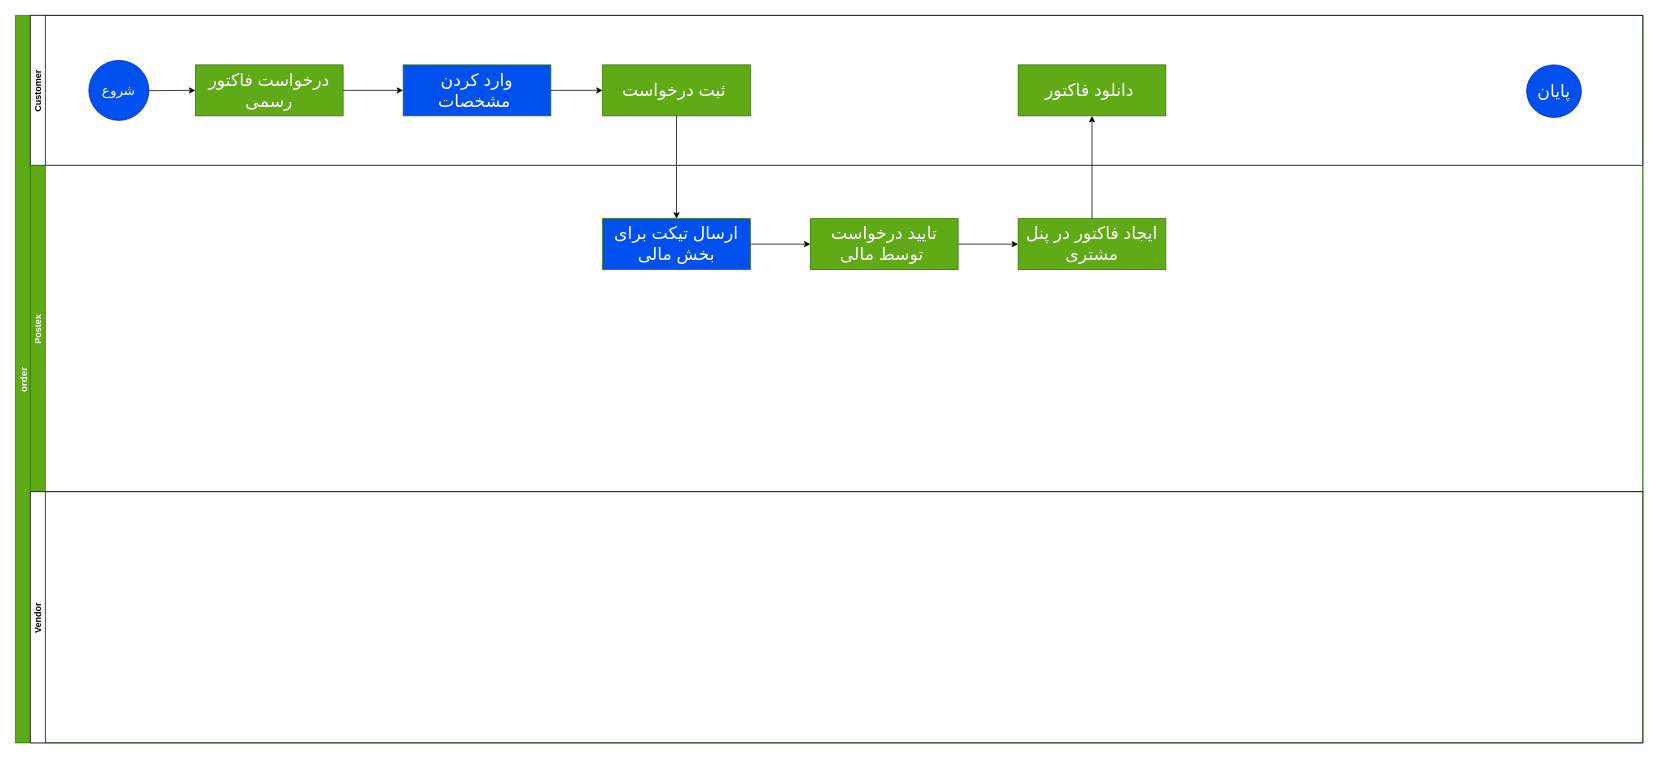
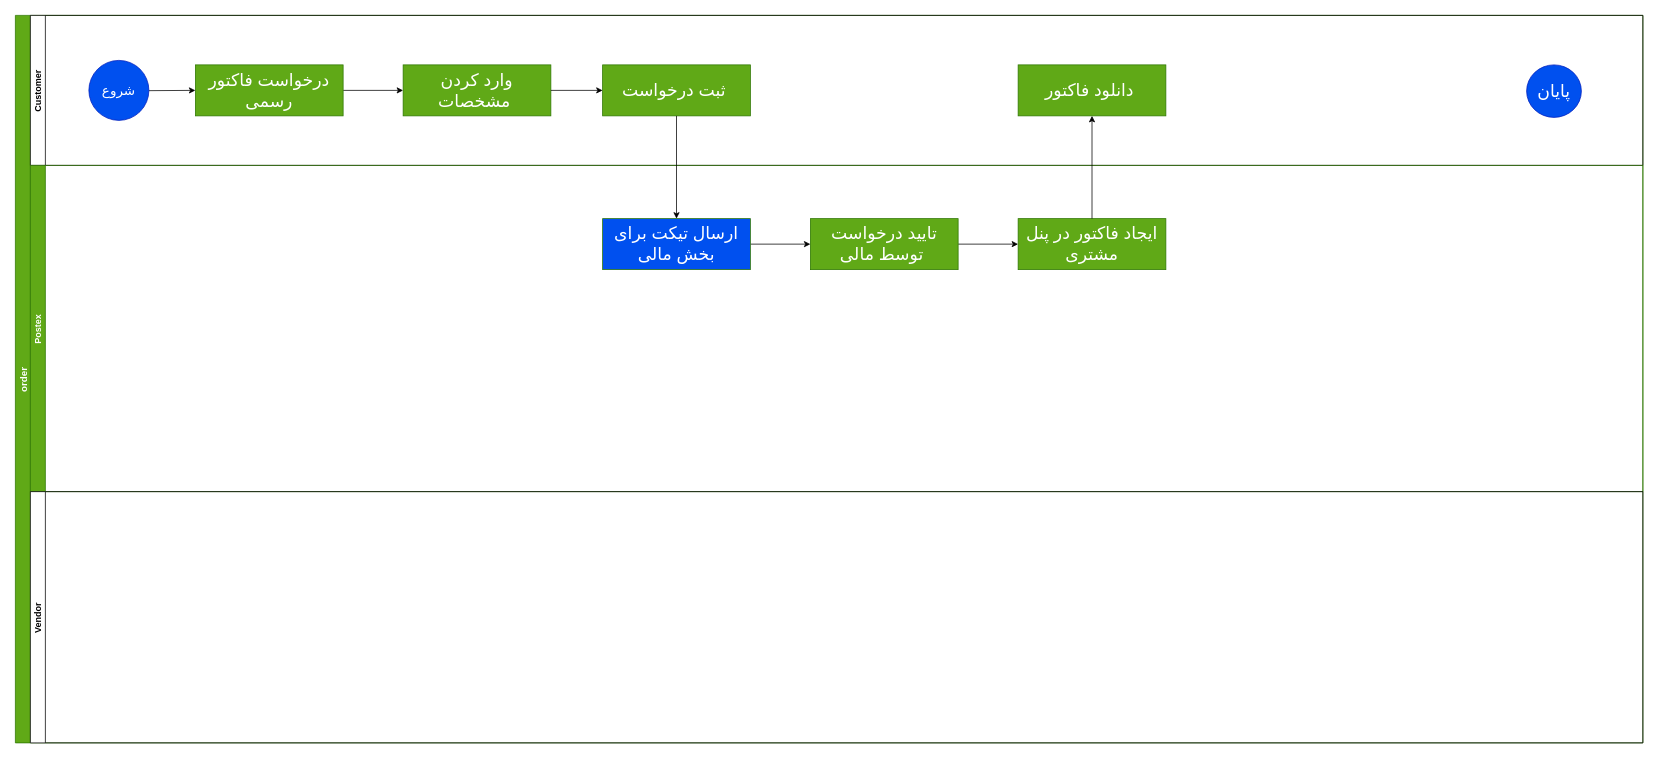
  <mxCell id="0" />
  <mxCell id="1" parent="0" />
  <mxCell id="2" value="order" style="swimlane;childLayout=stackLayout;resizeParent=1;resizeParentMax=0;horizontal=0;startSize=20;horizontalStack=0;fillColor=#60a917;strokeColor=#2D7600;fontColor=#ffffff;fontSize=13;" parent="1" vertex="1"><mxGeometry x="20" y="20" width="2170" height="970" as="geometry" /></mxCell>
  <mxCell id="3" value="Customer" style="swimlane;startSize=20;horizontal=0;" parent="2" vertex="1"><mxGeometry x="20" width="2150" height="200" as="geometry" /></mxCell>
  <mxCell id="4" value="" style="edgeStyle=none;html=1;" edge="1" parent="3" source="5" target="7"><mxGeometry relative="1" as="geometry" /></mxCell>
  <mxCell id="5" value="&lt;font style=&quot;font-size: 18px&quot;&gt;شروع&lt;/font&gt;" style="ellipse;whiteSpace=wrap;html=1;aspect=fixed;fontSize=13;fillColor=#0050ef;strokeColor=#001DBC;fontColor=#ffffff;" parent="3" vertex="1"><mxGeometry x="78" y="60" width="80" height="80" as="geometry" /></mxCell>
  <mxCell id="6" value="" style="edgeStyle=none;html=1;fontSize=23;" edge="1" parent="3" source="7" target="8"><mxGeometry relative="1" as="geometry" /></mxCell>
  <mxCell id="7" value="&lt;font style=&quot;font-size: 23px&quot;&gt;درخواست فاکتور رسمی&lt;/font&gt;" style="whiteSpace=wrap;html=1;fontSize=13;fillColor=#60a917;strokeColor=#2D7600;fontColor=#ffffff;" vertex="1" parent="3"><mxGeometry x="220" y="66" width="197" height="68" as="geometry" /></mxCell>
- <mxCell id="8" value="&lt;span style=&quot;font-size: 23px&quot;&gt;وارد کردن مشخصات&amp;nbsp;&lt;/span&gt;" style="whiteSpace=wrap;html=1;fontSize=13;fillColor=#0050ef;strokeColor=#2D7600;fontColor=#ffffff;" vertex="1" parent="3"><mxGeometry x="497" y="66" width="197" height="68" as="geometry" /></mxCell>
+ <mxCell id="8" value="&lt;span style=&quot;font-size: 23px&quot;&gt;وارد کردن مشخصات&amp;nbsp;&lt;/span&gt;" style="whiteSpace=wrap;html=1;fontSize=13;fillColor=#60a917;strokeColor=#2D7600;fontColor=#ffffff;" vertex="1" parent="3"><mxGeometry x="497" y="66" width="197" height="68" as="geometry" /></mxCell>
  <mxCell id="9" value="&lt;span style=&quot;font-size: 23px&quot;&gt;ثبت درخواست&amp;nbsp;&lt;/span&gt;" style="whiteSpace=wrap;html=1;fontSize=13;fillColor=#60a917;strokeColor=#2D7600;fontColor=#ffffff;" vertex="1" parent="3"><mxGeometry x="763" y="66" width="197" height="68" as="geometry" /></mxCell>
  <mxCell id="10" value="" style="edgeStyle=none;html=1;fontSize=23;" edge="1" parent="3" source="8" target="9"><mxGeometry relative="1" as="geometry" /></mxCell>
  <mxCell id="11" value="&lt;span style=&quot;font-size: 23px&quot;&gt;دانلود فاکتور&amp;nbsp;&lt;/span&gt;" style="whiteSpace=wrap;html=1;fontSize=13;fillColor=#60a917;strokeColor=#2D7600;fontColor=#ffffff;" vertex="1" parent="3"><mxGeometry x="1317" y="66" width="197" height="68" as="geometry" /></mxCell>
  <mxCell id="12" value="&lt;font style=&quot;font-size: 23px&quot;&gt;پایان&lt;/font&gt;" style="ellipse;whiteSpace=wrap;html=1;fillColor=#0050ef;strokeColor=#001DBC;fontColor=#ffffff;" parent="3" vertex="1"><mxGeometry x="1995" y="66" width="73" height="70" as="geometry" /></mxCell>
  <mxCell id="13" value="Postex" style="swimlane;startSize=20;horizontal=0;fillColor=#60a917;strokeColor=#2D7600;fontColor=#ffffff;" parent="2" vertex="1"><mxGeometry x="20" y="200" width="2150" height="435" as="geometry" /></mxCell>
  <mxCell id="14" value="" style="edgeStyle=none;html=1;fontSize=23;" edge="1" parent="13" source="15" target="17"><mxGeometry relative="1" as="geometry" /></mxCell>
  <mxCell id="15" value="&lt;span style=&quot;font-size: 23px&quot;&gt;ارسال تیکت برای بخش مالی&lt;/span&gt;" style="whiteSpace=wrap;html=1;fontSize=13;fillColor=#0050ef;strokeColor=#2D7600;fontColor=#ffffff;" vertex="1" parent="13"><mxGeometry x="763" y="71" width="197" height="68" as="geometry" /></mxCell>
  <mxCell id="16" value="" style="edgeStyle=none;html=1;fontSize=23;" edge="1" parent="13" source="17" target="18"><mxGeometry relative="1" as="geometry" /></mxCell>
  <mxCell id="17" value="&lt;span style=&quot;font-size: 23px&quot;&gt;تایید درخواست توسط مالی&amp;nbsp;&lt;/span&gt;" style="whiteSpace=wrap;html=1;fontSize=13;fillColor=#60a917;strokeColor=#2D7600;fontColor=#ffffff;" vertex="1" parent="13"><mxGeometry x="1040" y="71" width="197" height="68" as="geometry" /></mxCell>
  <mxCell id="18" value="&lt;span style=&quot;font-size: 23px&quot;&gt;ایجاد فاکتور در پنل مشتری&lt;/span&gt;" style="whiteSpace=wrap;html=1;fontSize=13;fillColor=#60a917;strokeColor=#2D7600;fontColor=#ffffff;" vertex="1" parent="13"><mxGeometry x="1317" y="71" width="197" height="68" as="geometry" /></mxCell>
  <mxCell id="19" value="Vendor" style="swimlane;startSize=20;horizontal=0;" parent="2" vertex="1"><mxGeometry x="20" y="635" width="2150" height="335" as="geometry" /></mxCell>
  <mxCell id="20" value="" style="edgeStyle=none;html=1;fontSize=23;" edge="1" parent="2" source="9" target="15"><mxGeometry relative="1" as="geometry" /></mxCell>
  <mxCell id="21" value="" style="edgeStyle=none;html=1;fontSize=23;" edge="1" parent="2" source="18" target="11"><mxGeometry relative="1" as="geometry" /></mxCell>
